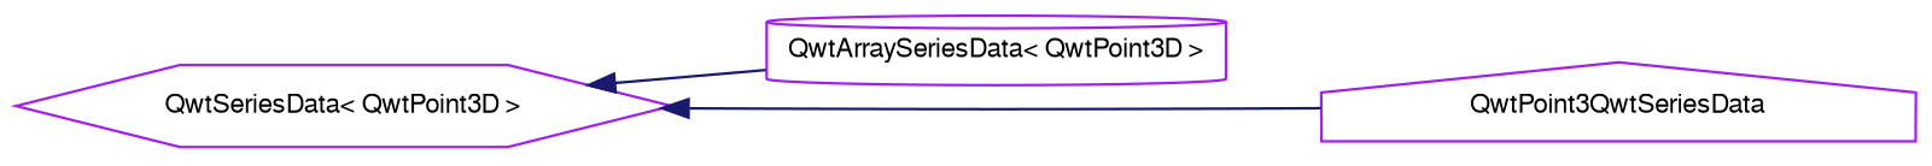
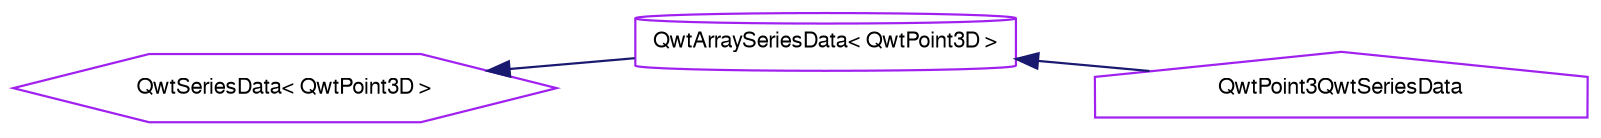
  digraph {
    rankdir=LR
    node [color=purple fillcolor=white fontname=FreeSans fontsize=10 style=filled]
    edge [color=midnightblue dir=back fontname=FreeSans fontsize=10 labelfontname=FreeSans labelfontsize=10 style=solid]
    n1 [height=0.2 label="QwtSeriesData\< QwtPoint3D \>" shape=hexagon width=0.4]
    n2 [height=0.2 label="QwtArraySeriesData\< QwtPoint3D \>" shape=cylinder width=0.4]
    n3 [height=0.2 label=QwtPoint3QwtSeriesData shape=house width=0.4]
    n1 -> n2
-   n1 -> n3
+   n2 -> n3
  }
